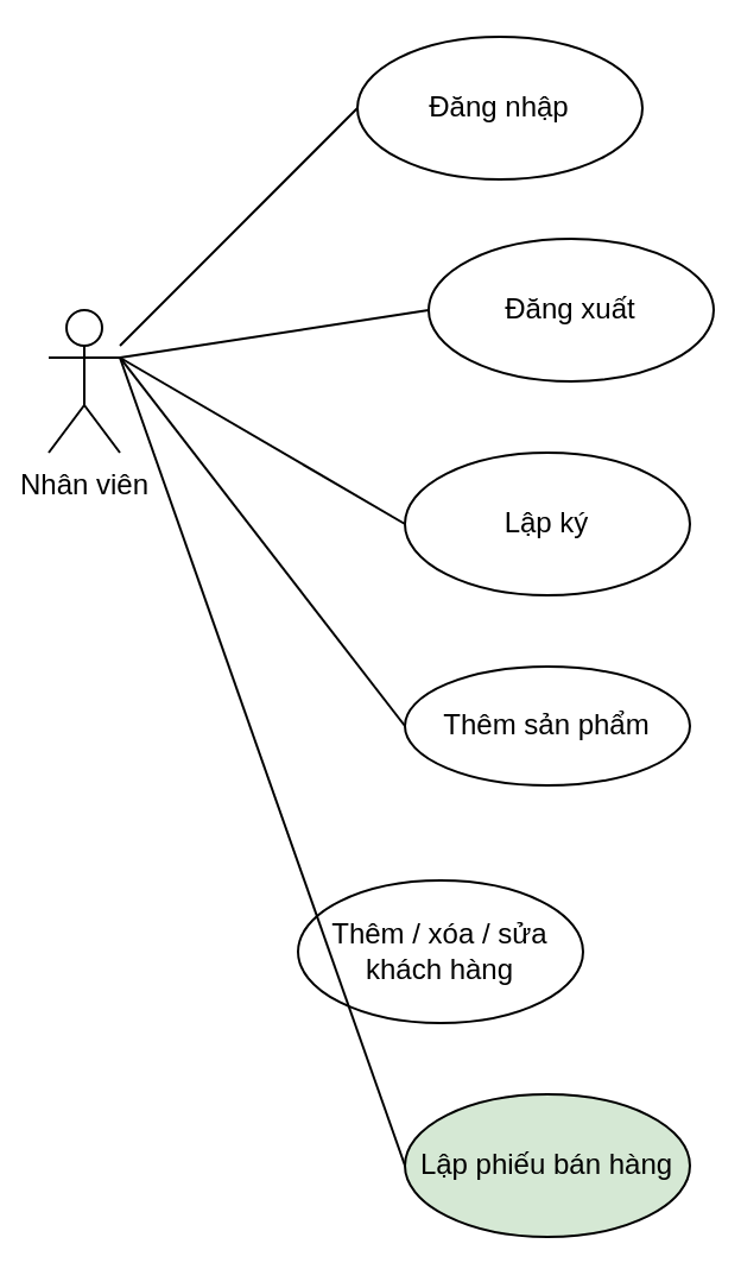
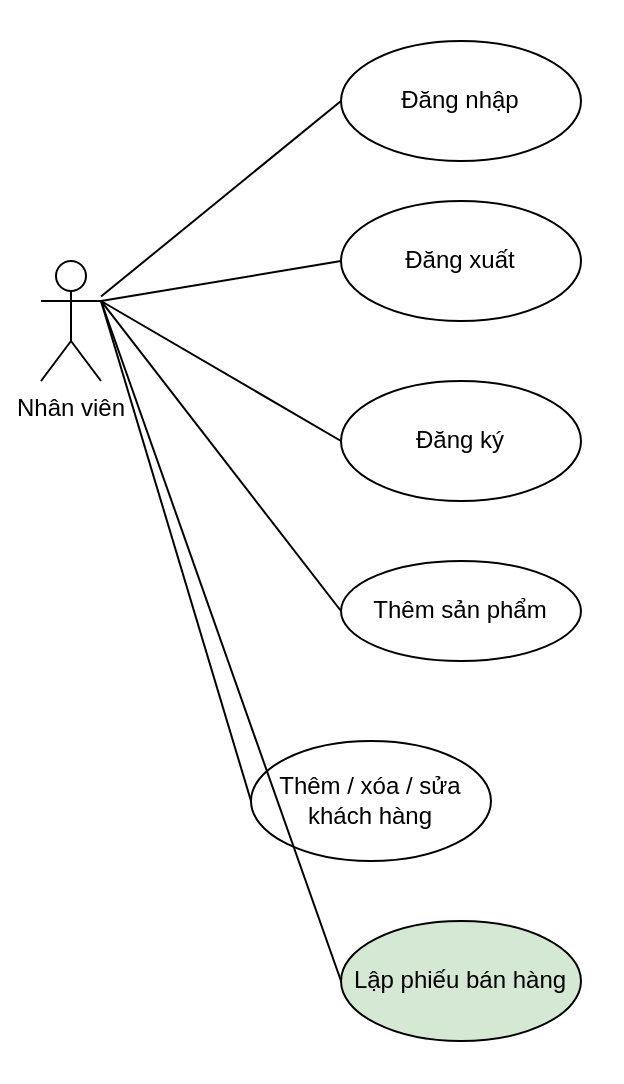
  <mxCell id="0" />
  <mxCell id="1" parent="0" />
  <mxCell id="2" value="Nhân viên" style="shape=umlActor;verticalLabelPosition=bottom;labelBackgroundColor=#ffffff;verticalAlign=top;html=1;outlineConnect=0;" vertex="1" parent="1"><mxGeometry x="20" y="130" width="30" height="60" as="geometry" /></mxCell>
- <mxCell id="3" value="Đăng nhập" style="ellipse;whiteSpace=wrap;html=1;" vertex="1" parent="1"><mxGeometry x="150" y="15" width="120" height="60" as="geometry" /></mxCell>
- <mxCell id="4" value="Đăng xuất" style="ellipse;whiteSpace=wrap;html=1;" vertex="1" parent="1"><mxGeometry x="180" y="100" width="120" height="60" as="geometry" /></mxCell>
- <mxCell id="5" value="Lập ký" style="ellipse;whiteSpace=wrap;html=1;" vertex="1" parent="1"><mxGeometry x="170" y="190" width="120" height="60" as="geometry" /></mxCell>
+ <mxCell id="3" value="Đăng nhập" style="ellipse;whiteSpace=wrap;html=1;" vertex="1" parent="1"><mxGeometry x="170" y="20" width="120" height="60" as="geometry" /></mxCell>
+ <mxCell id="4" value="Đăng xuất" style="ellipse;whiteSpace=wrap;html=1;" vertex="1" parent="1"><mxGeometry x="170" y="100" width="120" height="60" as="geometry" /></mxCell>
+ <mxCell id="5" value="Đăng ký" style="ellipse;whiteSpace=wrap;html=1;" vertex="1" parent="1"><mxGeometry x="170" y="190" width="120" height="60" as="geometry" /></mxCell>
  <mxCell id="6" value="Thêm sản phẩm" style="ellipse;whiteSpace=wrap;html=1;" vertex="1" parent="1"><mxGeometry x="170" y="280" width="120" height="50" as="geometry" /></mxCell>
  <mxCell id="7" value="Thêm / xóa / sửa khách hàng" style="ellipse;whiteSpace=wrap;html=1;" vertex="1" parent="1"><mxGeometry x="125" y="370" width="120" height="60" as="geometry" /></mxCell>
  <mxCell id="8" value="" style="endArrow=none;html=1;entryX=0;entryY=0.5;entryDx=0;entryDy=0;" edge="1" parent="1" source="2" target="3"><mxGeometry width="50" height="50" relative="1" as="geometry"><mxPoint x="80" y="200" as="sourcePoint" /><mxPoint x="130" y="150" as="targetPoint" /></mxGeometry></mxCell>
  <mxCell id="9" value="" style="endArrow=none;html=1;entryX=0;entryY=0.5;entryDx=0;entryDy=0;exitX=1;exitY=0.333;exitDx=0;exitDy=0;exitPerimeter=0;" edge="1" parent="1" source="2" target="4"><mxGeometry width="50" height="50" relative="1" as="geometry"><mxPoint x="60" y="157.778" as="sourcePoint" /><mxPoint x="180" y="60" as="targetPoint" /></mxGeometry></mxCell>
  <mxCell id="10" value="" style="endArrow=none;html=1;entryX=0;entryY=0.5;entryDx=0;entryDy=0;" edge="1" parent="1" target="5"><mxGeometry width="50" height="50" relative="1" as="geometry"><mxPoint x="50" y="150" as="sourcePoint" /><mxPoint x="180" y="140" as="targetPoint" /></mxGeometry></mxCell>
  <mxCell id="11" value="" style="endArrow=none;html=1;entryX=0;entryY=0.5;entryDx=0;entryDy=0;exitX=1;exitY=0.333;exitDx=0;exitDy=0;exitPerimeter=0;" edge="1" parent="1" source="2" target="6"><mxGeometry width="50" height="50" relative="1" as="geometry"><mxPoint x="60" y="160" as="sourcePoint" /><mxPoint x="180" y="230" as="targetPoint" /></mxGeometry></mxCell>
+ <mxCell id="12" value="" style="endArrow=none;html=1;entryX=0;entryY=0.5;entryDx=0;entryDy=0;exitX=1;exitY=0.333;exitDx=0;exitDy=0;exitPerimeter=0;" edge="1" parent="1" source="2" target="7"><mxGeometry width="50" height="50" relative="1" as="geometry"><mxPoint x="60" y="160" as="sourcePoint" /><mxPoint x="180" y="320" as="targetPoint" /></mxGeometry></mxCell>
  <mxCell id="13" value="Lập phiếu bán hàng" style="ellipse;whiteSpace=wrap;html=1;fillColor=#d5e8d4;" vertex="1" parent="1"><mxGeometry x="170" y="460" width="120" height="60" as="geometry" /></mxCell>
  <mxCell id="14" value="" style="endArrow=none;html=1;entryX=0;entryY=0.5;entryDx=0;entryDy=0;exitX=1;exitY=0.333;exitDx=0;exitDy=0;exitPerimeter=0;" edge="1" parent="1" source="2" target="13"><mxGeometry width="50" height="50" relative="1" as="geometry"><mxPoint x="60" y="160" as="sourcePoint" /><mxPoint x="180" y="410" as="targetPoint" /></mxGeometry></mxCell>
